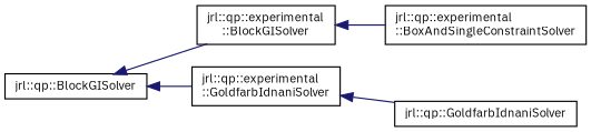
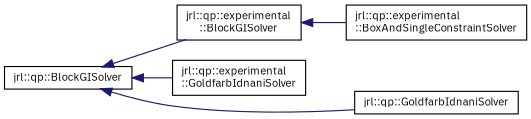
  digraph {
    fontname="IBM Plex Sans"
    rankdir=LR
    node [color=black fillcolor=white fontname="IBM Plex Sans" fontsize=10 shape=record style=filled]
    edge [color=midnightblue dir=back fontname="IBM Plex Sans" fontsize=10 labelfontname=Helvetica labelfontsize=10 style=solid]
    n1 [height=0.2 label="jrl::qp::BlockGISolver" width=0.4]
    n2 [height=0.2 label="jrl::qp::experimental\l::BlockGISolver" width=0.4]
    n3 [height=0.2 label="jrl::qp::experimental\l::GoldfarbIdnaniSolver" width=0.4]
    n4 [height=0.2 label="jrl::qp::GoldfarbIdnaniSolver" width=0.4]
    n5 [height=0.2 label="jrl::qp::experimental\l::BoxAndSingleConstraintSolver" width=0.4]
    n1 -> n2
    n1 -> n3
-   n3 -> n4
+   n1 -> n4
    n2 -> n5
  }
